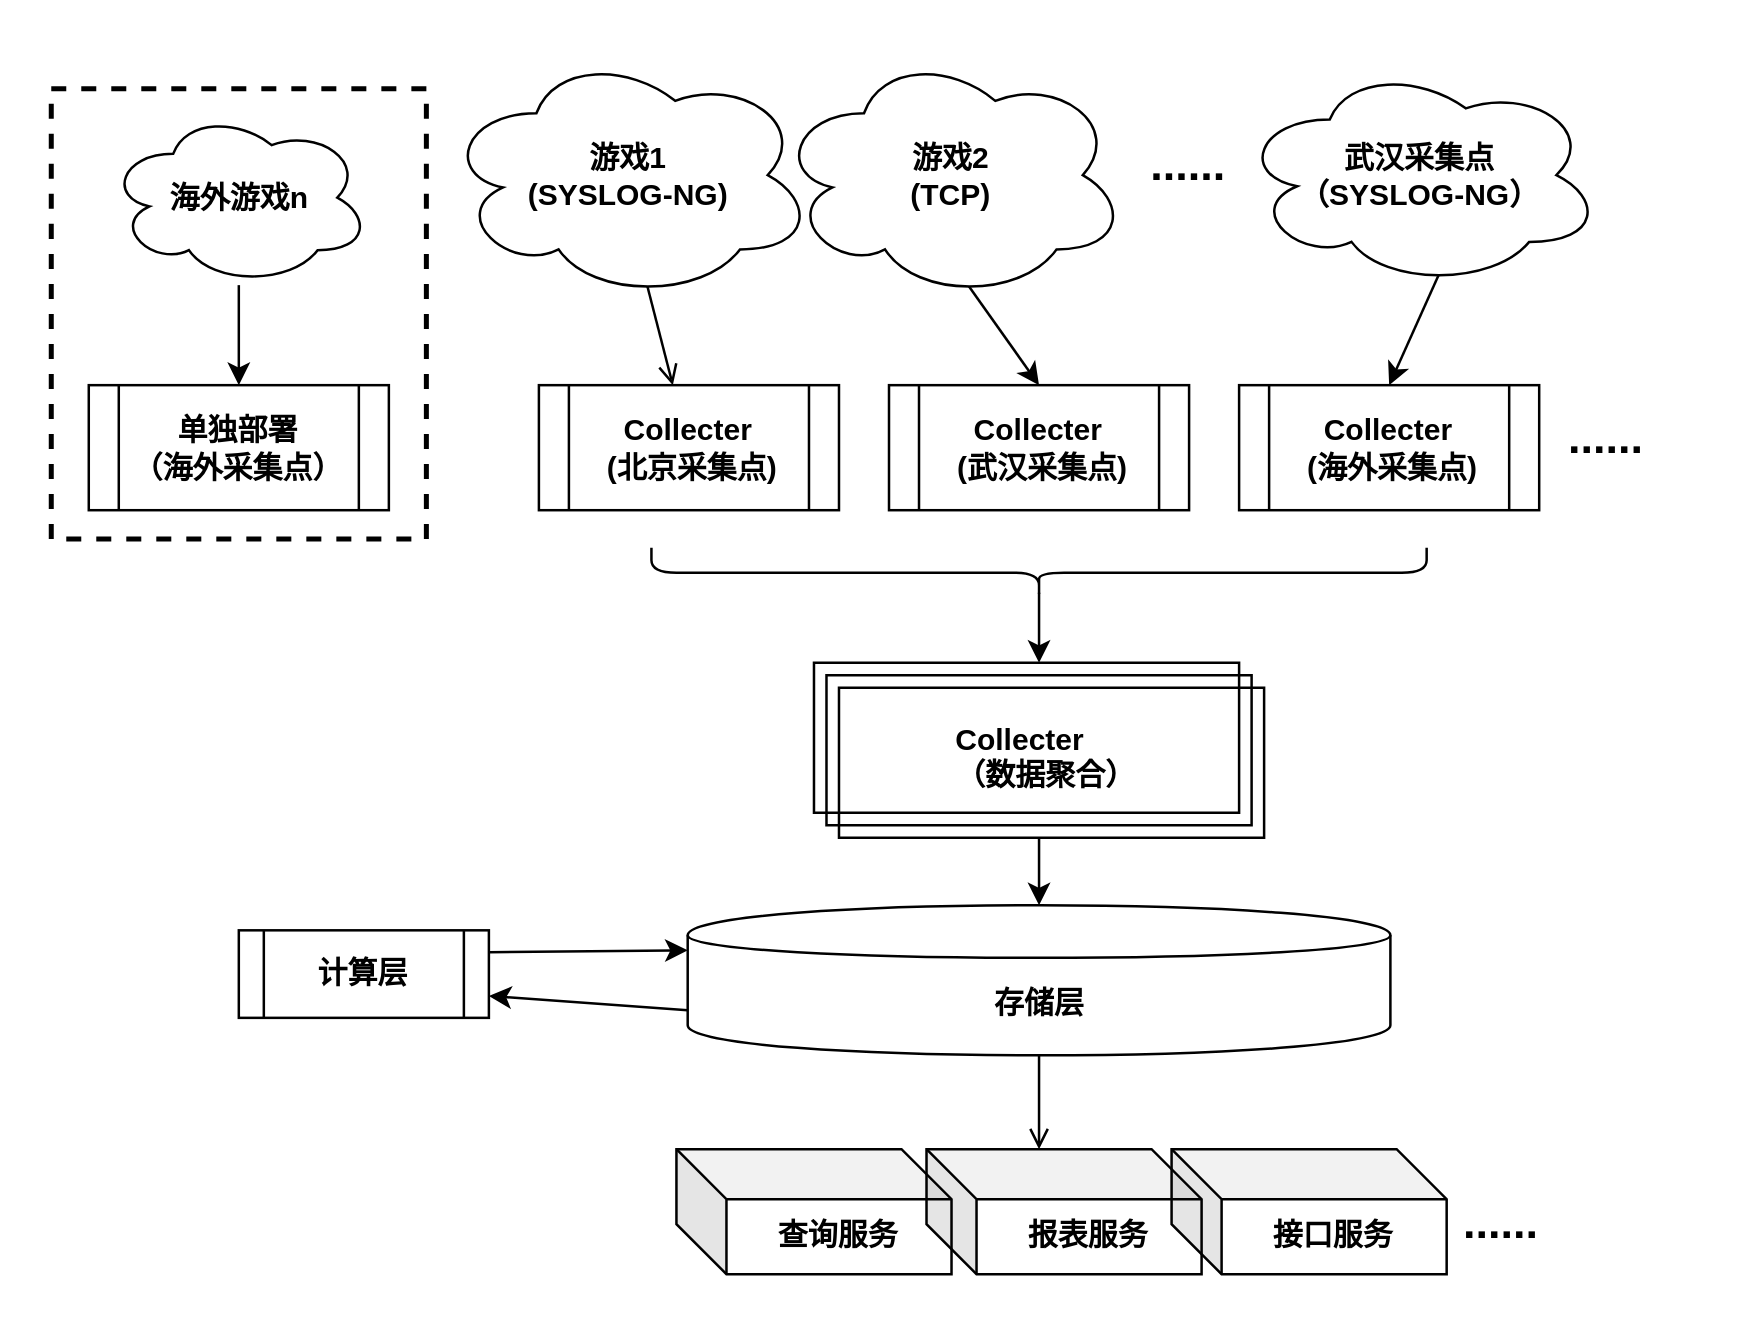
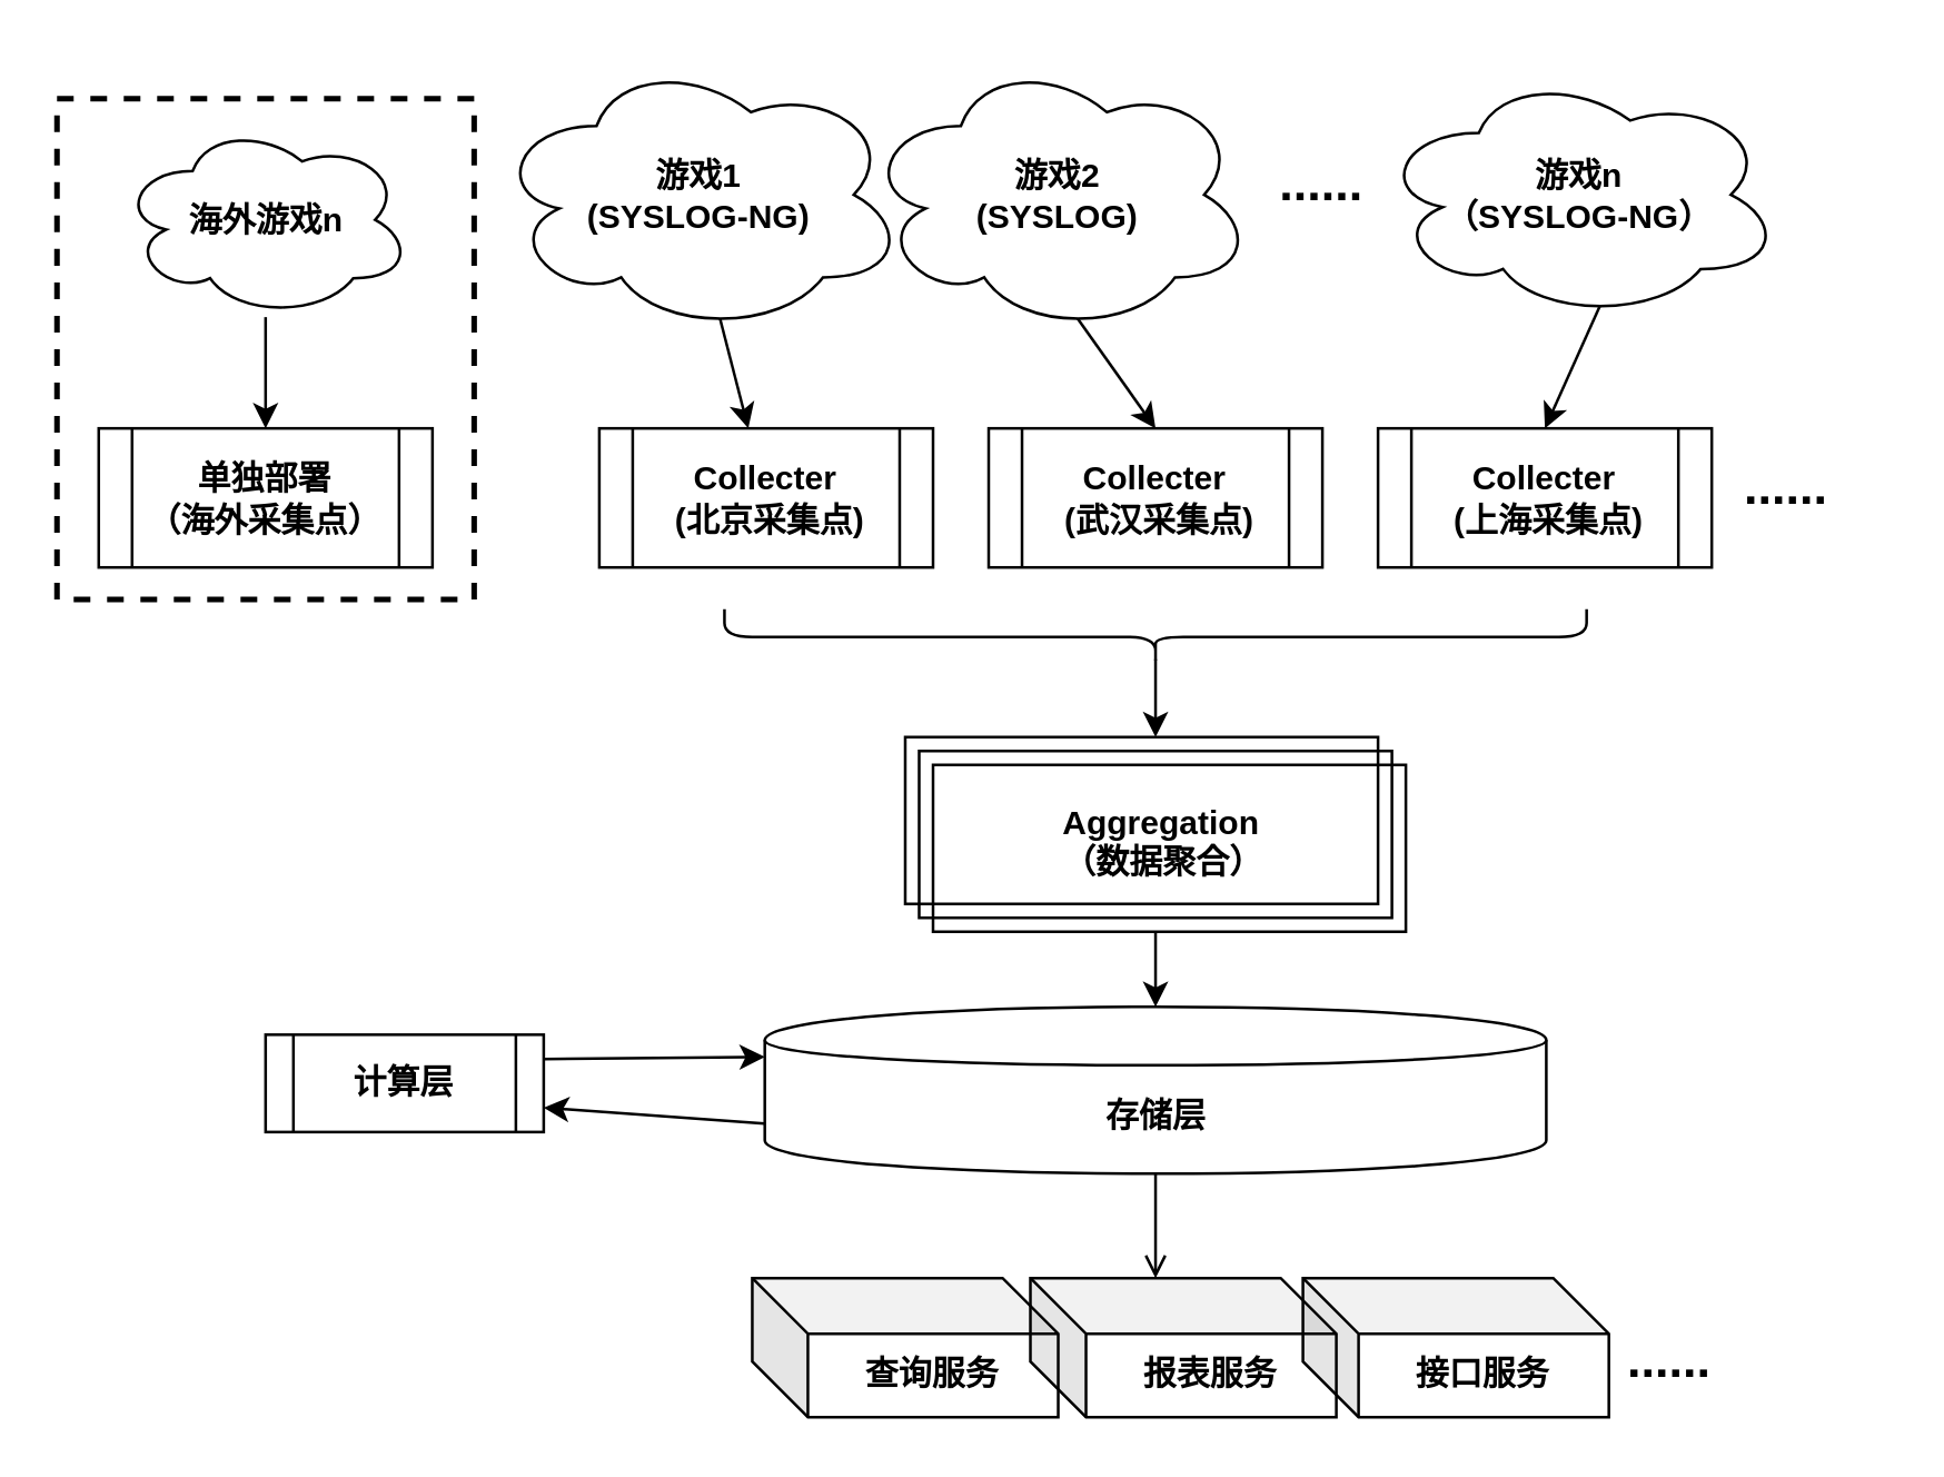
  <mxCell id="0" />
  <mxCell id="1" parent="0" />
  <mxCell id="2" value="" style="rounded=0;whiteSpace=wrap;html=1;fillColor=none;fontColor=none;dashed=1;strokeWidth=2;" parent="1" vertex="1"><mxGeometry x="20" y="35" width="150" height="180" as="geometry" /></mxCell>
  <mxCell id="3" value="&lt;b&gt;Collecter&lt;br&gt;&amp;nbsp;(北京采集点)&lt;/b&gt;" style="shape=process;whiteSpace=wrap;html=1;backgroundOutline=1;" parent="1" vertex="1"><mxGeometry x="215" y="153.5" width="120" height="50" as="geometry" /></mxCell>
  <mxCell id="4" value="&lt;b&gt;Collecter&lt;br&gt;&amp;nbsp;(武汉采集点)&lt;/b&gt;" style="shape=process;whiteSpace=wrap;html=1;backgroundOutline=1;" parent="1" vertex="1"><mxGeometry x="355" y="153.5" width="120" height="50" as="geometry" /></mxCell>
- <mxCell id="5" value="&lt;b&gt;Collecter&lt;br&gt;&amp;nbsp;(海外采集点)&lt;/b&gt;" style="shape=process;whiteSpace=wrap;html=1;backgroundOutline=1;" parent="1" vertex="1"><mxGeometry x="495" y="153.5" width="120" height="50" as="geometry" /></mxCell>
+ <mxCell id="5" value="&lt;b&gt;Collecter&lt;br&gt;&amp;nbsp;(上海采集点)&lt;/b&gt;" style="shape=process;whiteSpace=wrap;html=1;backgroundOutline=1;" parent="1" vertex="1"><mxGeometry x="495" y="153.5" width="120" height="50" as="geometry" /></mxCell>
  <mxCell id="6" value="&lt;b&gt;游戏1&lt;br&gt;(SYSLOG-NG)&lt;br&gt;&lt;/b&gt;" style="ellipse;shape=cloud;whiteSpace=wrap;html=1;" parent="1" vertex="1"><mxGeometry x="177" y="20" width="148" height="99" as="geometry" /></mxCell>
- <mxCell id="7" value="&lt;b&gt;游戏2&lt;br&gt;(TCP)&lt;br&gt;&lt;/b&gt;" style="ellipse;shape=cloud;whiteSpace=wrap;html=1;" parent="1" vertex="1"><mxGeometry x="310" y="20" width="140" height="99" as="geometry" /></mxCell>
- <mxCell id="8" value="&lt;b&gt;武汉采集点&lt;br&gt;（SYSLOG-NG）&lt;br&gt;&lt;/b&gt;" style="ellipse;shape=cloud;whiteSpace=wrap;html=1;" parent="1" vertex="1"><mxGeometry x="495" y="25" width="145" height="89" as="geometry" /></mxCell>
+ <mxCell id="7" value="&lt;b&gt;游戏2&lt;br&gt;(SYSLOG)&lt;br&gt;&lt;/b&gt;" style="ellipse;shape=cloud;whiteSpace=wrap;html=1;" parent="1" vertex="1"><mxGeometry x="310" y="20" width="140" height="99" as="geometry" /></mxCell>
+ <mxCell id="8" value="&lt;b&gt;游戏n&lt;br&gt;（SYSLOG-NG）&lt;br&gt;&lt;/b&gt;" style="ellipse;shape=cloud;whiteSpace=wrap;html=1;" parent="1" vertex="1"><mxGeometry x="495" y="25" width="145" height="89" as="geometry" /></mxCell>
  <mxCell id="9" value="&lt;b style=&quot;font-size: 18px&quot;&gt;&lt;br&gt;......&lt;/b&gt;&lt;br&gt;" style="text;html=1;strokeColor=none;fillColor=none;align=center;verticalAlign=middle;whiteSpace=wrap;rounded=0;" parent="1" vertex="1"><mxGeometry x="607" y="143.5" width="70" height="40" as="geometry" /></mxCell>
  <mxCell id="10" value="&lt;b style=&quot;font-size: 18px&quot;&gt;&lt;br&gt;......&lt;/b&gt;&lt;br&gt;" style="text;html=1;strokeColor=none;fillColor=none;align=center;verticalAlign=middle;whiteSpace=wrap;rounded=0;" parent="1" vertex="1"><mxGeometry x="440" y="35" width="70" height="40" as="geometry" /></mxCell>
- <mxCell id="11" value="" style="endArrow=open;html=1;exitX=0.55;exitY=0.95;exitDx=0;exitDy=0;exitPerimeter=0;" parent="1" source="6" target="3" edge="1"><mxGeometry width="50" height="50" relative="1" as="geometry"><mxPoint x="275" y="363.5" as="sourcePoint" /><mxPoint x="325" y="313.5" as="targetPoint" /></mxGeometry></mxCell>
+ <mxCell id="11" value="" style="endArrow=classic;html=1;exitX=0.55;exitY=0.95;exitDx=0;exitDy=0;exitPerimeter=0;" parent="1" source="6" target="3" edge="1"><mxGeometry width="50" height="50" relative="1" as="geometry"><mxPoint x="275" y="363.5" as="sourcePoint" /><mxPoint x="325" y="313.5" as="targetPoint" /></mxGeometry></mxCell>
  <mxCell id="12" value="" style="endArrow=classic;html=1;exitX=0.55;exitY=0.95;exitDx=0;exitDy=0;exitPerimeter=0;" parent="1" source="7" edge="1"><mxGeometry width="50" height="50" relative="1" as="geometry"><mxPoint x="445" y="343.5" as="sourcePoint" /><mxPoint x="415" y="153.5" as="targetPoint" /></mxGeometry></mxCell>
  <mxCell id="13" value="" style="endArrow=classic;html=1;exitX=0.55;exitY=0.95;exitDx=0;exitDy=0;exitPerimeter=0;entryX=0.5;entryY=0;entryDx=0;entryDy=0;" parent="1" source="8" target="5" edge="1"><mxGeometry width="50" height="50" relative="1" as="geometry"><mxPoint x="403" y="120.167" as="sourcePoint" /><mxPoint x="425" y="163.5" as="targetPoint" /></mxGeometry></mxCell>
  <mxCell id="14" value="" style="group" parent="1" vertex="1" connectable="0"><mxGeometry x="237" y="243.5" width="356" height="112" as="geometry" /></mxCell>
  <mxCell id="15" value="" style="group" parent="14" vertex="1" connectable="0"><mxGeometry x="88" y="21" width="180" height="70" as="geometry" /></mxCell>
  <mxCell id="16" value="" style="verticalLabelPosition=bottom;verticalAlign=top;html=1;shape=mxgraph.basic.layered_rect;dx=10;outlineConnect=0;fillColor=none;fontColor=none;" parent="15" vertex="1"><mxGeometry width="180" height="70" as="geometry" /></mxCell>
- <mxCell id="17" value="&lt;b&gt;Collecter&lt;br&gt;（数据聚合）&lt;/b&gt;&lt;br&gt;" style="text;html=1;fontColor=none;" parent="15" vertex="1"><mxGeometry x="55" y="17" width="70" height="36" as="geometry" /></mxCell>
+ <mxCell id="17" value="&lt;b&gt;Aggregation&lt;br&gt;（数据聚合）&lt;/b&gt;&lt;br&gt;" style="text;html=1;fontColor=none;" parent="15" vertex="1"><mxGeometry x="55" y="17" width="70" height="36" as="geometry" /></mxCell>
  <mxCell id="18" style="edgeStyle=orthogonalEdgeStyle;rounded=0;orthogonalLoop=1;jettySize=auto;html=1;exitX=0.1;exitY=0.5;exitDx=0;exitDy=0;exitPerimeter=0;fontColor=none;" parent="1" source="19" target="16" edge="1"><mxGeometry relative="1" as="geometry" /></mxCell>
  <mxCell id="19" value="" style="shape=curlyBracket;whiteSpace=wrap;html=1;rounded=1;fillColor=none;fontColor=none;rotation=-90;" parent="1" vertex="1"><mxGeometry x="405" y="73.5" width="20" height="310" as="geometry" /></mxCell>
  <mxCell id="20" value="&lt;b&gt;存储层&lt;/b&gt;" style="shape=cylinder;whiteSpace=wrap;html=1;boundedLbl=1;backgroundOutline=1;fillColor=none;fontColor=none;" parent="1" vertex="1"><mxGeometry x="274.5" y="361.5" width="281" height="60" as="geometry" /></mxCell>
  <mxCell id="21" style="edgeStyle=orthogonalEdgeStyle;rounded=0;orthogonalLoop=1;jettySize=auto;html=1;entryX=0.5;entryY=0;entryDx=0;entryDy=0;fontColor=none;" parent="1" source="16" target="20" edge="1"><mxGeometry relative="1" as="geometry" /></mxCell>
  <mxCell id="22" value="&lt;b&gt;计算层&lt;/b&gt;" style="shape=process;whiteSpace=wrap;html=1;backgroundOutline=1;fillColor=none;fontColor=none;" parent="1" vertex="1"><mxGeometry x="95" y="371.5" width="100" height="35" as="geometry" /></mxCell>
  <mxCell id="23" value="" style="endArrow=classic;html=1;fontColor=none;exitX=1;exitY=0.25;exitDx=0;exitDy=0;entryX=0;entryY=0.3;entryDx=0;entryDy=0;" parent="1" source="22" target="20" edge="1"><mxGeometry width="50" height="50" relative="1" as="geometry"><mxPoint x="235" y="443.5" as="sourcePoint" /><mxPoint x="285" y="393.5" as="targetPoint" /></mxGeometry></mxCell>
  <mxCell id="24" value="" style="endArrow=classic;html=1;fontColor=none;entryX=1;entryY=0.75;entryDx=0;entryDy=0;exitX=0;exitY=0.7;exitDx=0;exitDy=0;" parent="1" source="20" target="22" edge="1"><mxGeometry width="50" height="50" relative="1" as="geometry"><mxPoint x="245" y="463.5" as="sourcePoint" /><mxPoint x="295" y="413.5" as="targetPoint" /></mxGeometry></mxCell>
  <mxCell id="25" value="" style="group" parent="1" vertex="1" connectable="0"><mxGeometry x="270" y="458" width="365" height="51" as="geometry" /></mxCell>
  <mxCell id="26" value="&lt;b&gt;查询服务&lt;/b&gt;" style="shape=cube;whiteSpace=wrap;html=1;boundedLbl=1;backgroundOutline=1;darkOpacity=0.05;darkOpacity2=0.1;fillColor=none;fontColor=none;" parent="25" vertex="1"><mxGeometry y="1" width="110" height="50" as="geometry" /></mxCell>
  <mxCell id="27" value="&lt;b&gt;报表服务&lt;/b&gt;" style="shape=cube;whiteSpace=wrap;html=1;boundedLbl=1;backgroundOutline=1;darkOpacity=0.05;darkOpacity2=0.1;fillColor=none;fontColor=none;" parent="25" vertex="1"><mxGeometry x="100" y="1" width="110" height="50" as="geometry" /></mxCell>
  <mxCell id="28" value="&lt;b&gt;接口服务&lt;/b&gt;" style="shape=cube;whiteSpace=wrap;html=1;boundedLbl=1;backgroundOutline=1;darkOpacity=0.05;darkOpacity2=0.1;fillColor=none;fontColor=none;" parent="25" vertex="1"><mxGeometry x="198" y="1" width="110" height="50" as="geometry" /></mxCell>
  <mxCell id="29" value="&lt;b style=&quot;font-size: 18px&quot;&gt;&lt;br&gt;......&lt;/b&gt;&lt;br&gt;" style="text;html=1;strokeColor=none;fillColor=none;align=center;verticalAlign=middle;whiteSpace=wrap;rounded=0;" parent="25" vertex="1"><mxGeometry x="295" width="70" height="40" as="geometry" /></mxCell>
  <mxCell id="30" value="" style="endArrow=open;html=1;fontColor=none;exitX=0.5;exitY=1;exitDx=0;exitDy=0;entryX=0;entryY=0;entryDx=45;entryDy=0;entryPerimeter=0;" parent="1" source="20" target="27" edge="1"><mxGeometry width="50" height="50" relative="1" as="geometry"><mxPoint x="595" y="473.5" as="sourcePoint" /><mxPoint x="645" y="423.5" as="targetPoint" /></mxGeometry></mxCell>
  <mxCell id="31" value="" style="group" parent="1" vertex="1" connectable="0"><mxGeometry x="35" y="43.5" width="120" height="160" as="geometry" /></mxCell>
  <mxCell id="32" value="&lt;b&gt;单独部署&lt;br&gt;（海外采集点）&lt;/b&gt;" style="shape=process;whiteSpace=wrap;html=1;backgroundOutline=1;fillColor=none;fontColor=none;" parent="31" vertex="1"><mxGeometry y="110" width="120" height="50" as="geometry" /></mxCell>
  <mxCell id="33" style="edgeStyle=orthogonalEdgeStyle;rounded=0;orthogonalLoop=1;jettySize=auto;html=1;entryX=0.5;entryY=0;entryDx=0;entryDy=0;fontColor=none;" parent="31" source="34" target="32" edge="1"><mxGeometry relative="1" as="geometry" /></mxCell>
  <mxCell id="34" value="&lt;b&gt;海外游戏n&lt;/b&gt;" style="ellipse;shape=cloud;whiteSpace=wrap;html=1;" parent="31" vertex="1"><mxGeometry x="7.5" width="105" height="70" as="geometry" /></mxCell>
